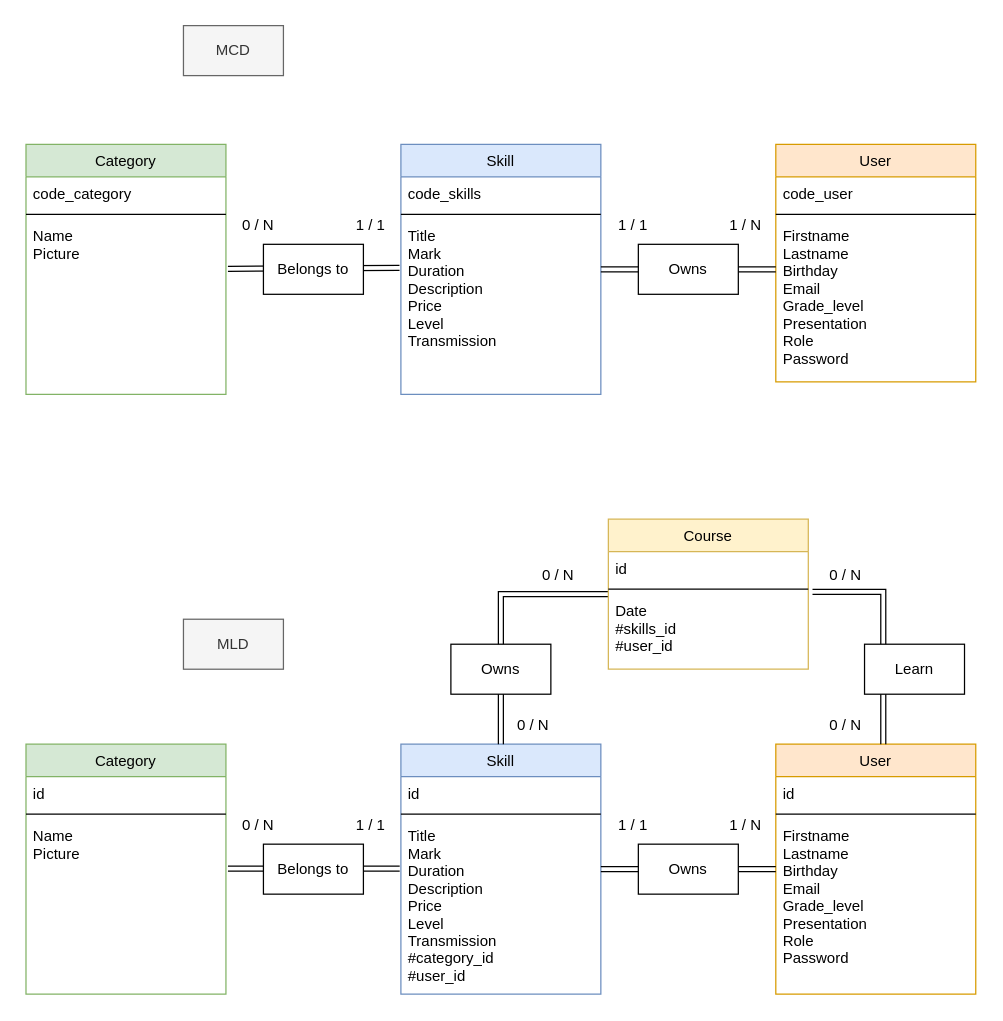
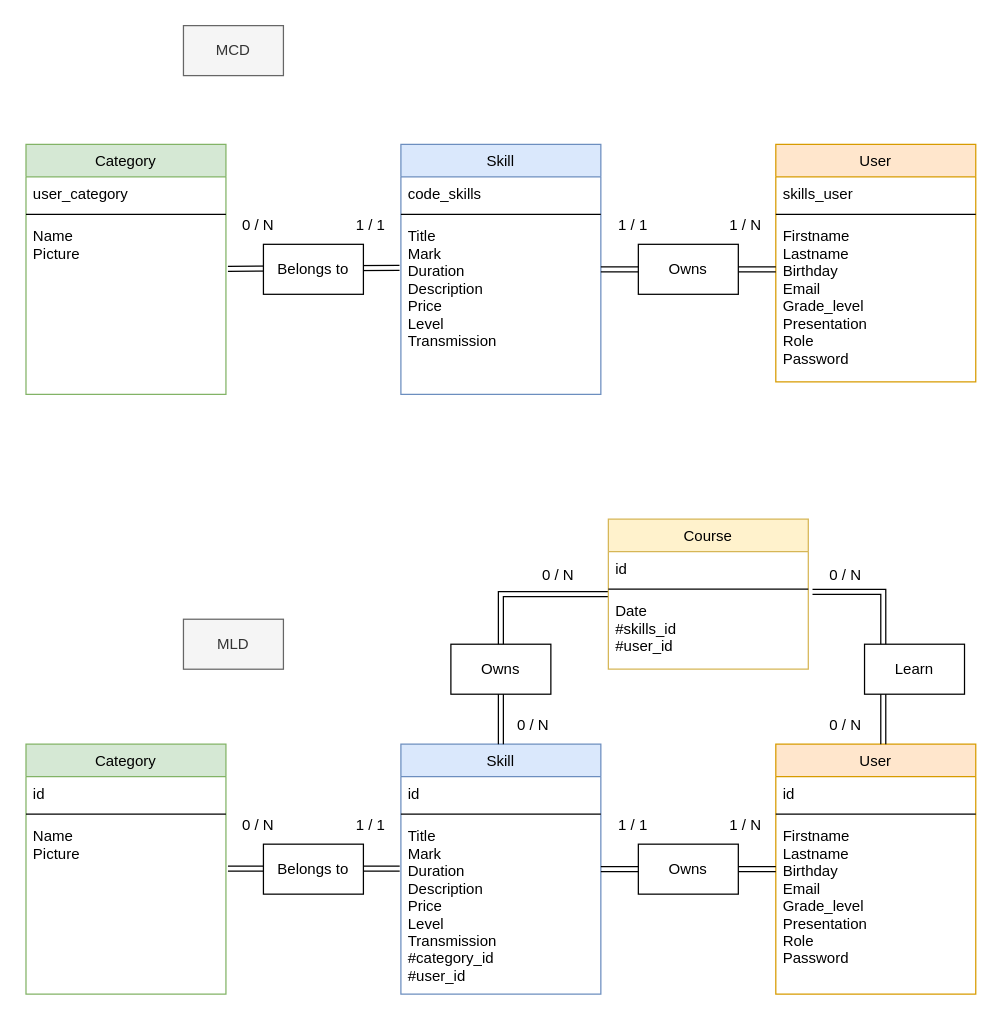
  <mxCell id="0" />
  <mxCell id="1" parent="0" />
  <mxCell id="2" value="Skill" style="swimlane;fontStyle=0;align=center;verticalAlign=top;childLayout=stackLayout;horizontal=1;startSize=26;horizontalStack=0;resizeParent=1;resizeLast=0;collapsible=1;marginBottom=0;rounded=0;shadow=0;strokeWidth=1;fillColor=#dae8fc;strokeColor=#6c8ebf;" parent="1" vertex="1"><mxGeometry x="320" y="115" width="160" height="200" as="geometry"><mxRectangle x="230" y="140" width="160" height="26" as="alternateBounds" /></mxGeometry></mxCell>
  <mxCell id="3" value="code_skills" style="text;align=left;verticalAlign=top;spacingLeft=4;spacingRight=4;overflow=hidden;rotatable=0;points=[[0,0.5],[1,0.5]];portConstraint=eastwest;" parent="2" vertex="1"><mxGeometry y="26" width="160" height="26" as="geometry" /></mxCell>
  <mxCell id="4" value="" style="line;html=1;strokeWidth=1;align=left;verticalAlign=middle;spacingTop=-1;spacingLeft=3;spacingRight=3;rotatable=0;labelPosition=right;points=[];portConstraint=eastwest;" parent="2" vertex="1"><mxGeometry y="52" width="160" height="8" as="geometry" /></mxCell>
  <mxCell id="5" value="Title&#10;Mark&#10;Duration&#10;Description&#10;Price&#10;Level&#10;Transmission" style="text;align=left;verticalAlign=top;spacingLeft=4;spacingRight=4;overflow=hidden;rotatable=0;points=[[0,0.5],[1,0.5]];portConstraint=eastwest;" parent="2" vertex="1"><mxGeometry y="60" width="160" height="120" as="geometry" /></mxCell>
  <mxCell id="6" value="User" style="swimlane;fontStyle=0;align=center;verticalAlign=top;childLayout=stackLayout;horizontal=1;startSize=26;horizontalStack=0;resizeParent=1;resizeLast=0;collapsible=1;marginBottom=0;rounded=0;shadow=0;strokeWidth=1;fillColor=#ffe6cc;strokeColor=#d79b00;" parent="1" vertex="1"><mxGeometry x="620" y="115" width="160" height="190" as="geometry"><mxRectangle x="130" y="380" width="160" height="26" as="alternateBounds" /></mxGeometry></mxCell>
- <mxCell id="7" value="code_user" style="text;align=left;verticalAlign=top;spacingLeft=4;spacingRight=4;overflow=hidden;rotatable=0;points=[[0,0.5],[1,0.5]];portConstraint=eastwest;" parent="6" vertex="1"><mxGeometry y="26" width="160" height="26" as="geometry" /></mxCell>
+ <mxCell id="7" value="skills_user" style="text;align=left;verticalAlign=top;spacingLeft=4;spacingRight=4;overflow=hidden;rotatable=0;points=[[0,0.5],[1,0.5]];portConstraint=eastwest;" parent="6" vertex="1"><mxGeometry y="26" width="160" height="26" as="geometry" /></mxCell>
  <mxCell id="8" value="" style="line;html=1;strokeWidth=1;align=left;verticalAlign=middle;spacingTop=-1;spacingLeft=3;spacingRight=3;rotatable=0;labelPosition=right;points=[];portConstraint=eastwest;" parent="6" vertex="1"><mxGeometry y="52" width="160" height="8" as="geometry" /></mxCell>
  <mxCell id="9" value="Firstname&#10;Lastname&#10;Birthday&#10;Email&#10;Grade_level&#10;Presentation&#10;Role&#10;Password" style="text;align=left;verticalAlign=top;spacingLeft=4;spacingRight=4;overflow=hidden;rotatable=0;points=[[0,0.5],[1,0.5]];portConstraint=eastwest;" parent="6" vertex="1"><mxGeometry y="60" width="160" height="120" as="geometry" /></mxCell>
  <mxCell id="10" value="Category" style="swimlane;fontStyle=0;align=center;verticalAlign=top;childLayout=stackLayout;horizontal=1;startSize=26;horizontalStack=0;resizeParent=1;resizeLast=0;collapsible=1;marginBottom=0;rounded=0;shadow=0;strokeWidth=1;fillColor=#d5e8d4;strokeColor=#82b366;" parent="1" vertex="1"><mxGeometry x="20" y="115" width="160" height="200" as="geometry"><mxRectangle x="230" y="140" width="160" height="26" as="alternateBounds" /></mxGeometry></mxCell>
- <mxCell id="11" value="code_category" style="text;align=left;verticalAlign=top;spacingLeft=4;spacingRight=4;overflow=hidden;rotatable=0;points=[[0,0.5],[1,0.5]];portConstraint=eastwest;" parent="10" vertex="1"><mxGeometry y="26" width="160" height="26" as="geometry" /></mxCell>
+ <mxCell id="11" value="user_category" style="text;align=left;verticalAlign=top;spacingLeft=4;spacingRight=4;overflow=hidden;rotatable=0;points=[[0,0.5],[1,0.5]];portConstraint=eastwest;" parent="10" vertex="1"><mxGeometry y="26" width="160" height="26" as="geometry" /></mxCell>
  <mxCell id="12" value="" style="line;html=1;strokeWidth=1;align=left;verticalAlign=middle;spacingTop=-1;spacingLeft=3;spacingRight=3;rotatable=0;labelPosition=right;points=[];portConstraint=eastwest;" parent="10" vertex="1"><mxGeometry y="52" width="160" height="8" as="geometry" /></mxCell>
  <mxCell id="13" value="Name&#10;Picture" style="text;align=left;verticalAlign=top;spacingLeft=4;spacingRight=4;overflow=hidden;rotatable=0;points=[[0,0.5],[1,0.5]];portConstraint=eastwest;" parent="10" vertex="1"><mxGeometry y="60" width="160" height="140" as="geometry" /></mxCell>
  <mxCell id="14" value="" style="edgeStyle=none;rounded=0;orthogonalLoop=1;jettySize=auto;html=1;shape=link;entryX=-0.007;entryY=0.323;entryDx=0;entryDy=0;exitX=1.01;exitY=0.283;exitDx=0;exitDy=0;exitPerimeter=0;entryPerimeter=0;" parent="1" source="13" target="5" edge="1"><mxGeometry relative="1" as="geometry"><mxPoint x="200" y="214.89" as="sourcePoint" /><mxPoint x="290" y="214.89" as="targetPoint" /><Array as="points" /></mxGeometry></mxCell>
  <mxCell id="15" value="Belongs to" style="rounded=0;whiteSpace=wrap;html=1;" parent="1" vertex="1"><mxGeometry x="210" y="195" width="80" height="40" as="geometry" /></mxCell>
  <mxCell id="16" style="edgeStyle=orthogonalEdgeStyle;rounded=0;orthogonalLoop=1;jettySize=auto;html=1;shape=link;" edge="1" parent="1" source="2"><mxGeometry relative="1" as="geometry"><mxPoint x="620" y="215" as="targetPoint" /><Array as="points"><mxPoint x="618" y="215" /></Array></mxGeometry></mxCell>
  <mxCell id="17" value="Owns" style="rounded=0;whiteSpace=wrap;html=1;" parent="1" vertex="1"><mxGeometry x="510" y="195" width="80" height="40" as="geometry" /></mxCell>
  <mxCell id="18" value="0 / N" style="text;strokeColor=none;align=center;fillColor=none;html=1;verticalAlign=middle;whiteSpace=wrap;rounded=0;" vertex="1" parent="1"><mxGeometry x="176" y="165" width="60" height="30" as="geometry" /></mxCell>
  <mxCell id="19" value="1 / 1" style="text;strokeColor=none;align=center;fillColor=none;html=1;verticalAlign=middle;whiteSpace=wrap;rounded=0;" vertex="1" parent="1"><mxGeometry x="266" y="165" width="60" height="30" as="geometry" /></mxCell>
  <mxCell id="20" value="1 / N" style="text;strokeColor=none;align=center;fillColor=none;html=1;verticalAlign=middle;whiteSpace=wrap;rounded=0;" vertex="1" parent="1"><mxGeometry x="566" y="165" width="60" height="30" as="geometry" /></mxCell>
  <mxCell id="21" value="1 / 1" style="text;strokeColor=none;align=center;fillColor=none;html=1;verticalAlign=middle;whiteSpace=wrap;rounded=0;" vertex="1" parent="1"><mxGeometry x="476" y="165" width="60" height="30" as="geometry" /></mxCell>
  <mxCell id="22" value="Skill" style="swimlane;fontStyle=0;align=center;verticalAlign=top;childLayout=stackLayout;horizontal=1;startSize=26;horizontalStack=0;resizeParent=1;resizeLast=0;collapsible=1;marginBottom=0;rounded=0;shadow=0;strokeWidth=1;fillColor=#dae8fc;strokeColor=#6c8ebf;" vertex="1" parent="1"><mxGeometry x="320" y="595" width="160" height="200" as="geometry"><mxRectangle x="230" y="140" width="160" height="26" as="alternateBounds" /></mxGeometry></mxCell>
  <mxCell id="23" value="id" style="text;align=left;verticalAlign=top;spacingLeft=4;spacingRight=4;overflow=hidden;rotatable=0;points=[[0,0.5],[1,0.5]];portConstraint=eastwest;" vertex="1" parent="22"><mxGeometry y="26" width="160" height="26" as="geometry" /></mxCell>
  <mxCell id="24" value="" style="line;html=1;strokeWidth=1;align=left;verticalAlign=middle;spacingTop=-1;spacingLeft=3;spacingRight=3;rotatable=0;labelPosition=right;points=[];portConstraint=eastwest;" vertex="1" parent="22"><mxGeometry y="52" width="160" height="8" as="geometry" /></mxCell>
  <mxCell id="25" value="Title&#10;Mark&#10;Duration&#10;Description&#10;Price&#10;Level&#10;Transmission&#10;#category_id&#10;#user_id" style="text;align=left;verticalAlign=top;spacingLeft=4;spacingRight=4;overflow=hidden;rotatable=0;points=[[0,0.5],[1,0.5]];portConstraint=eastwest;" vertex="1" parent="22"><mxGeometry y="60" width="160" height="140" as="geometry" /></mxCell>
  <mxCell id="26" value="User" style="swimlane;fontStyle=0;align=center;verticalAlign=top;childLayout=stackLayout;horizontal=1;startSize=26;horizontalStack=0;resizeParent=1;resizeLast=0;collapsible=1;marginBottom=0;rounded=0;shadow=0;strokeWidth=1;fillColor=#ffe6cc;strokeColor=#d79b00;" vertex="1" parent="1"><mxGeometry x="620" y="595" width="160" height="200" as="geometry"><mxRectangle x="130" y="380" width="160" height="26" as="alternateBounds" /></mxGeometry></mxCell>
  <mxCell id="27" value="id" style="text;align=left;verticalAlign=top;spacingLeft=4;spacingRight=4;overflow=hidden;rotatable=0;points=[[0,0.5],[1,0.5]];portConstraint=eastwest;" vertex="1" parent="26"><mxGeometry y="26" width="160" height="26" as="geometry" /></mxCell>
  <mxCell id="28" value="" style="line;html=1;strokeWidth=1;align=left;verticalAlign=middle;spacingTop=-1;spacingLeft=3;spacingRight=3;rotatable=0;labelPosition=right;points=[];portConstraint=eastwest;" vertex="1" parent="26"><mxGeometry y="52" width="160" height="8" as="geometry" /></mxCell>
  <mxCell id="29" value="Firstname&#10;Lastname&#10;Birthday&#10;Email&#10;Grade_level&#10;Presentation&#10;Role&#10;Password" style="text;align=left;verticalAlign=top;spacingLeft=4;spacingRight=4;overflow=hidden;rotatable=0;points=[[0,0.5],[1,0.5]];portConstraint=eastwest;" vertex="1" parent="26"><mxGeometry y="60" width="160" height="120" as="geometry" /></mxCell>
  <mxCell id="30" value="Category" style="swimlane;fontStyle=0;align=center;verticalAlign=top;childLayout=stackLayout;horizontal=1;startSize=26;horizontalStack=0;resizeParent=1;resizeLast=0;collapsible=1;marginBottom=0;rounded=0;shadow=0;strokeWidth=1;fillColor=#d5e8d4;strokeColor=#82b366;" vertex="1" parent="1"><mxGeometry x="20" y="595" width="160" height="200" as="geometry"><mxRectangle x="230" y="140" width="160" height="26" as="alternateBounds" /></mxGeometry></mxCell>
  <mxCell id="31" value="id" style="text;align=left;verticalAlign=top;spacingLeft=4;spacingRight=4;overflow=hidden;rotatable=0;points=[[0,0.5],[1,0.5]];portConstraint=eastwest;" vertex="1" parent="30"><mxGeometry y="26" width="160" height="26" as="geometry" /></mxCell>
  <mxCell id="32" value="" style="line;html=1;strokeWidth=1;align=left;verticalAlign=middle;spacingTop=-1;spacingLeft=3;spacingRight=3;rotatable=0;labelPosition=right;points=[];portConstraint=eastwest;" vertex="1" parent="30"><mxGeometry y="52" width="160" height="8" as="geometry" /></mxCell>
  <mxCell id="33" value="Name&#10;Picture" style="text;align=left;verticalAlign=top;spacingLeft=4;spacingRight=4;overflow=hidden;rotatable=0;points=[[0,0.5],[1,0.5]];portConstraint=eastwest;" vertex="1" parent="30"><mxGeometry y="60" width="160" height="140" as="geometry" /></mxCell>
  <mxCell id="34" value="" style="edgeStyle=none;rounded=0;orthogonalLoop=1;jettySize=auto;html=1;shape=link;entryX=-0.006;entryY=0.283;entryDx=0;entryDy=0;exitX=1.01;exitY=0.283;exitDx=0;exitDy=0;exitPerimeter=0;entryPerimeter=0;" edge="1" parent="1" source="33" target="25"><mxGeometry relative="1" as="geometry"><mxPoint x="200" y="694.89" as="sourcePoint" /><mxPoint x="290" y="694.89" as="targetPoint" /><Array as="points" /></mxGeometry></mxCell>
  <mxCell id="35" value="Belongs to" style="rounded=0;whiteSpace=wrap;html=1;" vertex="1" parent="1"><mxGeometry x="210" y="675" width="80" height="40" as="geometry" /></mxCell>
  <mxCell id="36" style="edgeStyle=orthogonalEdgeStyle;rounded=0;orthogonalLoop=1;jettySize=auto;html=1;shape=link;" edge="1" parent="1" source="22"><mxGeometry relative="1" as="geometry"><mxPoint x="620" y="695" as="targetPoint" /><Array as="points"><mxPoint x="618" y="695" /></Array></mxGeometry></mxCell>
  <mxCell id="37" value="Owns" style="rounded=0;whiteSpace=wrap;html=1;" vertex="1" parent="1"><mxGeometry x="510" y="675" width="80" height="40" as="geometry" /></mxCell>
  <mxCell id="38" value="" style="edgeStyle=orthogonalEdgeStyle;rounded=0;orthogonalLoop=1;jettySize=auto;html=1;shape=link;" edge="1" parent="1" source="39"><mxGeometry relative="1" as="geometry"><mxPoint x="400" y="595" as="targetPoint" /><Array as="points"><mxPoint x="400" y="575" /><mxPoint x="400" y="575" /></Array></mxGeometry></mxCell>
  <mxCell id="39" value="Course" style="swimlane;fontStyle=0;align=center;verticalAlign=top;childLayout=stackLayout;horizontal=1;startSize=26;horizontalStack=0;resizeParent=1;resizeLast=0;collapsible=1;marginBottom=0;rounded=0;shadow=0;strokeWidth=1;fillColor=#fff2cc;strokeColor=#d6b656;" vertex="1" parent="1"><mxGeometry x="486" y="415" width="160" height="120" as="geometry"><mxRectangle x="340" y="380" width="170" height="26" as="alternateBounds" /></mxGeometry></mxCell>
  <mxCell id="40" value="id" style="text;align=left;verticalAlign=top;spacingLeft=4;spacingRight=4;overflow=hidden;rotatable=0;points=[[0,0.5],[1,0.5]];portConstraint=eastwest;" vertex="1" parent="39"><mxGeometry y="26" width="160" height="26" as="geometry" /></mxCell>
  <mxCell id="41" value="" style="line;html=1;strokeWidth=1;align=left;verticalAlign=middle;spacingTop=-1;spacingLeft=3;spacingRight=3;rotatable=0;labelPosition=right;points=[];portConstraint=eastwest;" vertex="1" parent="39"><mxGeometry y="52" width="160" height="8" as="geometry" /></mxCell>
  <mxCell id="42" value="Date&#10;#skills_id&#10;#user_id" style="text;align=left;verticalAlign=top;spacingLeft=4;spacingRight=4;overflow=hidden;rotatable=0;points=[[0,0.5],[1,0.5]];portConstraint=eastwest;" vertex="1" parent="39"><mxGeometry y="60" width="160" height="60" as="geometry" /></mxCell>
  <mxCell id="43" value="Owns" style="rounded=0;whiteSpace=wrap;html=1;" vertex="1" parent="1"><mxGeometry x="360" y="515" width="80" height="40" as="geometry" /></mxCell>
  <mxCell id="44" value="" style="edgeStyle=orthogonalEdgeStyle;rounded=0;orthogonalLoop=1;jettySize=auto;html=1;shape=link;exitX=1.021;exitY=-0.03;exitDx=0;exitDy=0;exitPerimeter=0;" edge="1" parent="1" source="42"><mxGeometry relative="1" as="geometry"><mxPoint x="792" y="475" as="sourcePoint" /><mxPoint x="706" y="595" as="targetPoint" /><Array as="points"><mxPoint x="706" y="473" /></Array></mxGeometry></mxCell>
  <mxCell id="45" value="Learn" style="rounded=0;whiteSpace=wrap;html=1;" vertex="1" parent="1"><mxGeometry x="691" y="515" width="80" height="40" as="geometry" /></mxCell>
  <mxCell id="46" value="0 / N" style="text;strokeColor=none;align=center;fillColor=none;html=1;verticalAlign=middle;whiteSpace=wrap;rounded=0;" vertex="1" parent="1"><mxGeometry x="176" y="645" width="60" height="30" as="geometry" /></mxCell>
  <mxCell id="47" value="1 / 1" style="text;strokeColor=none;align=center;fillColor=none;html=1;verticalAlign=middle;whiteSpace=wrap;rounded=0;" vertex="1" parent="1"><mxGeometry x="266" y="645" width="60" height="30" as="geometry" /></mxCell>
  <mxCell id="48" value="1 / N" style="text;strokeColor=none;align=center;fillColor=none;html=1;verticalAlign=middle;whiteSpace=wrap;rounded=0;" vertex="1" parent="1"><mxGeometry x="566" y="645" width="60" height="30" as="geometry" /></mxCell>
  <mxCell id="49" value="1 / 1" style="text;strokeColor=none;align=center;fillColor=none;html=1;verticalAlign=middle;whiteSpace=wrap;rounded=0;" vertex="1" parent="1"><mxGeometry x="476" y="645" width="60" height="30" as="geometry" /></mxCell>
  <mxCell id="50" value="0 / N" style="text;strokeColor=none;align=center;fillColor=none;html=1;verticalAlign=middle;whiteSpace=wrap;rounded=0;" vertex="1" parent="1"><mxGeometry x="396" y="565" width="60" height="30" as="geometry" /></mxCell>
  <mxCell id="51" value="0 / N" style="text;strokeColor=none;align=center;fillColor=none;html=1;verticalAlign=middle;whiteSpace=wrap;rounded=0;" vertex="1" parent="1"><mxGeometry x="646" y="565" width="60" height="30" as="geometry" /></mxCell>
  <mxCell id="52" value="0 / N" style="text;strokeColor=none;align=center;fillColor=none;html=1;verticalAlign=middle;whiteSpace=wrap;rounded=0;" vertex="1" parent="1"><mxGeometry x="646" y="445" width="60" height="30" as="geometry" /></mxCell>
  <mxCell id="53" value="0 / N" style="text;strokeColor=none;align=center;fillColor=none;html=1;verticalAlign=middle;whiteSpace=wrap;rounded=0;" vertex="1" parent="1"><mxGeometry x="416" y="445" width="60" height="30" as="geometry" /></mxCell>
  <mxCell id="54" value="MCD" style="text;strokeColor=#666666;align=center;fillColor=#f5f5f5;html=1;verticalAlign=middle;whiteSpace=wrap;rounded=0;fontColor=#333333;" vertex="1" parent="1"><mxGeometry x="146" y="20" width="80" height="40" as="geometry" /></mxCell>
  <mxCell id="55" value="MLD" style="text;strokeColor=#666666;align=center;fillColor=#f5f5f5;html=1;verticalAlign=middle;whiteSpace=wrap;rounded=0;fontColor=#333333;" vertex="1" parent="1"><mxGeometry x="146" y="495" width="80" height="40" as="geometry" /></mxCell>
